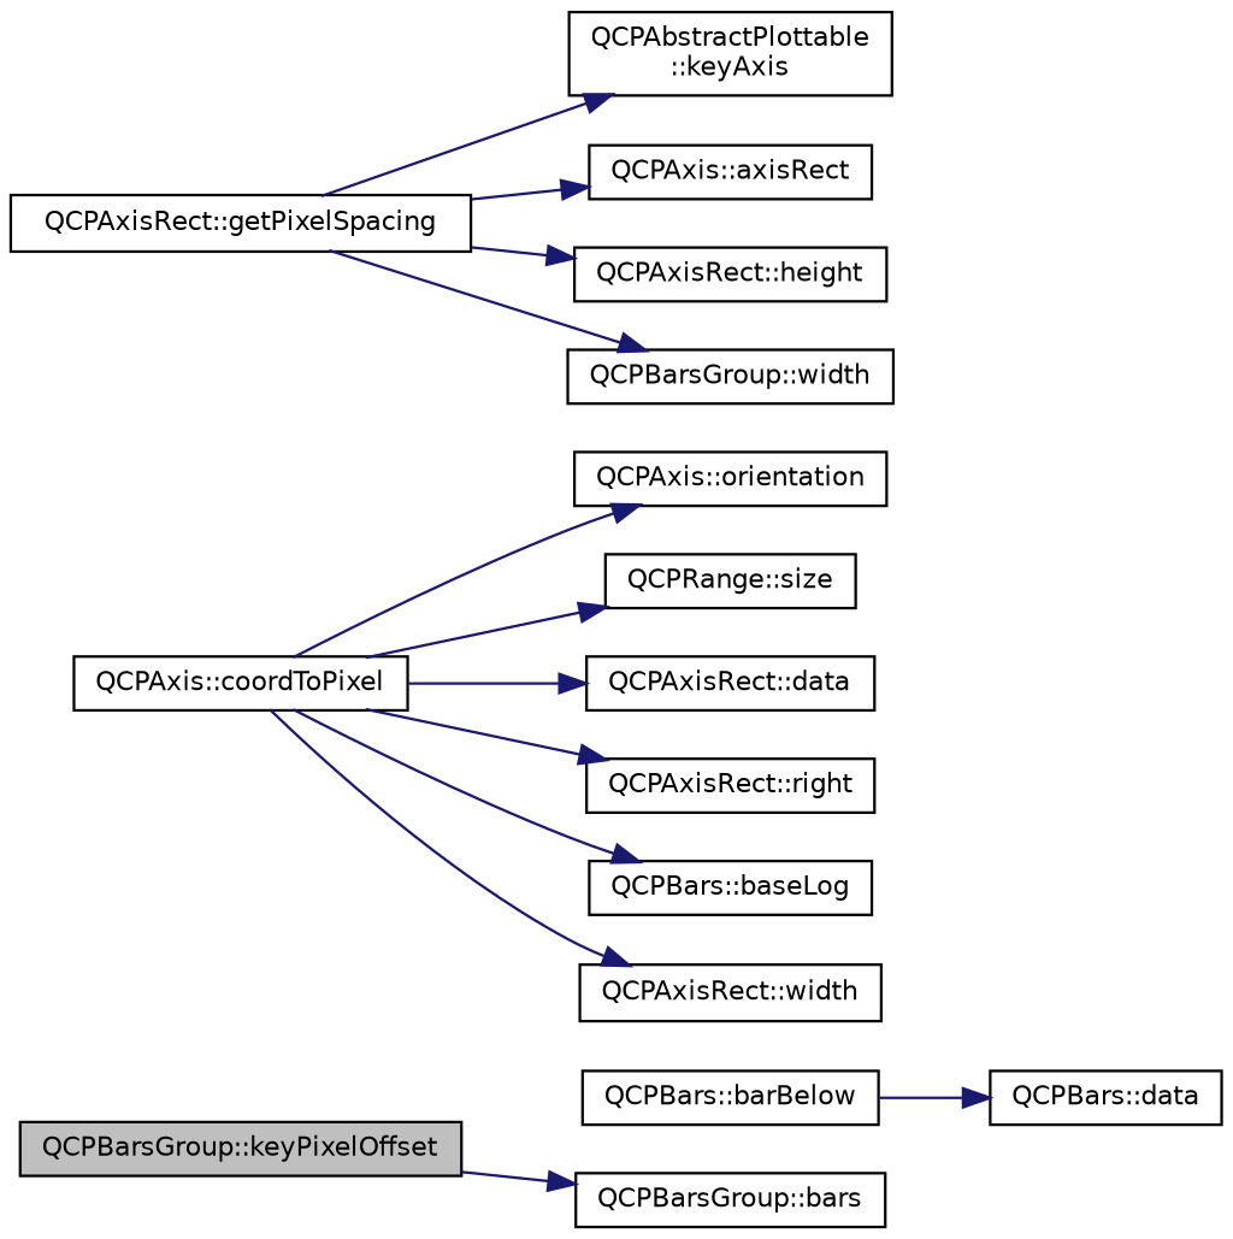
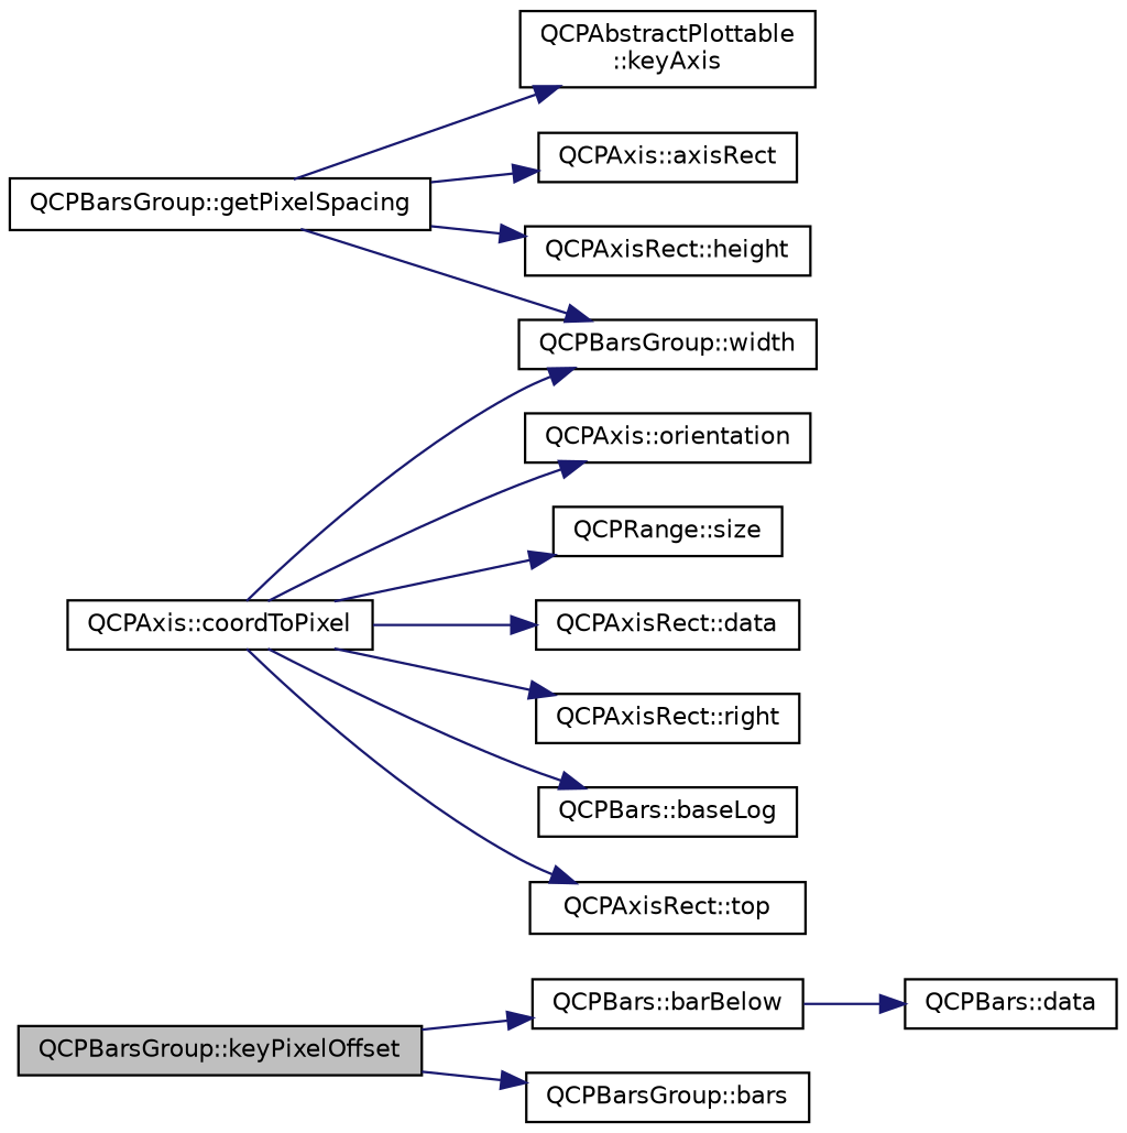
  digraph {
    rankdir=LR
    node [color=black fillcolor=white fontname=Helvetica fontsize=10 shape=record style=filled]
    edge [color=midnightblue fontname=Helvetica fontsize=10 labelfontname=Helvetica labelfontsize=10 style=solid]
    n1 [fillcolor=grey75 fontcolor=black height=0.2 label="QCPBarsGroup::keyPixelOffset" width=0.4]
    n2 [height=0.2 label="QCPBars::barBelow" width=0.4]
    n3 [height=0.2 label="QCPBarsGroup::bars" width=0.4]
    n4 [height=0.2 label="QCPBars::data" width=0.4]
-   n5 [height=0.2 label="QCPAxisRect::getPixelSpacing" width=0.4]
+   n5 [height=0.2 label="QCPBarsGroup::getPixelSpacing" width=0.4]
    n6 [height=0.2 label="QCPAbstractPlottable\l::keyAxis" width=0.4]
    n7 [height=0.2 label="QCPAxis::axisRect" width=0.4]
    n8 [height=0.2 label="QCPBarsGroup::width" width=0.4]
    n9 [height=0.2 label="QCPAxisRect::height" width=0.4]
    n10 [height=0.2 label="QCPAxis::orientation" width=0.4]
    n11 [height=0.2 label="QCPAxis::coordToPixel" width=0.4]
    n12 [height=0.2 label="QCPRange::size" width=0.4]
    n13 [height=0.2 label="QCPAxisRect::data" width=0.4]
    n14 [height=0.2 label="QCPAxisRect::right" width=0.4]
    n15 [height=0.2 label="QCPBars::baseLog" width=0.4]
-   n16 [height=0.2 label="QCPAxisRect::width" width=0.4]
+   n16 [height=0.2 label="QCPAxisRect::top" width=0.4]
+   n1 -> n2
    n1 -> n3
    n2 -> n4
    n5 -> n6
    n5 -> n7
    n5 -> n8
    n5 -> n9
+   n11 -> n8
    n11 -> n10
    n11 -> n12
    n11 -> n13
    n11 -> n14
    n11 -> n15
    n11 -> n16
  }
